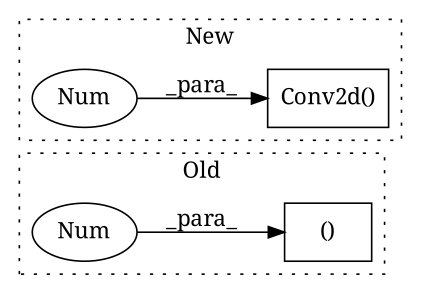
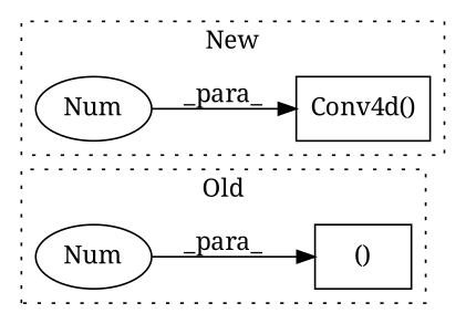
  digraph {
    rankdir=LR
    fontname="Noto Serif"
    node [a=76 l=1 shape=box fontname="Noto Serif"]
    edge [fontname="Noto Serif"]
    n1 [a=54 l=4 label="()" s=2292]
    n2 [label=Num s=2293 shape=ellipse]
-   n3 [a=75 l="10,30" label="Conv2d()" s="2274,2307"]
+   n3 [a=75 l="10,30" label="Conv4d()" s="2274,2307"]
    n4 [label=Num s=2306 shape=ellipse]
    subgraph cluster_1 {
      label=Old
      style=dotted
      n1
      n2
    }
    subgraph cluster_2 {
      label=New
      style=dotted
      n3
      n4
    }
    n2 -> n1 [label=_para_]
    n4 -> n3 [label=_para_]
  }
